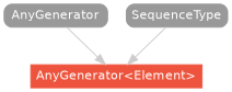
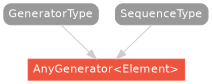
  strict digraph {
    node [color="#999999" fillcolor="#999999" fontcolor=white fontname=Helvetica fontsize=12 margin="0.07,0.05" shape=box style="filled,rounded"]
    edge [color="#cccccc"]
    "AnyGenerator<Element>" [color="#ee543d" fillcolor="#ee543d" height=0.3 style=filled]
-   GeneratorType [height=0.3 label=AnyGenerator]
+   GeneratorType [height=0.3]
    SequenceType [height=0.3]
    subgraph sub_1 {
      rank=max
      "AnyGenerator<Element>"
    }
    GeneratorType -> "AnyGenerator<Element>"
    SequenceType -> "AnyGenerator<Element>"
  }
